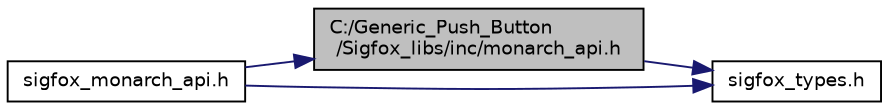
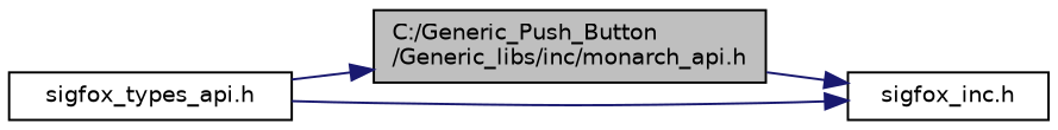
  digraph {
    rankdir=LR
    node [color=black fillcolor=white fontname=Helvetica fontsize=10 shape=record style=filled]
    edge [color=midnightblue fontname=Helvetica fontsize=10 labelfontname=Helvetica labelfontsize=10 style=solid]
-   n1 [fillcolor=grey75 fontcolor=black height=0.2 label="C:/Generic_Push_Button\l/Sigfox_libs/inc/monarch_api.h" width=0.4]
-   n2 [height=0.2 label="sigfox_types.h" width=0.4]
-   n3 [height=0.2 label="sigfox_monarch_api.h" width=0.4]
+   n1 [fillcolor=grey75 fontcolor=black height=0.2 label="C:/Generic_Push_Button\l/Generic_libs/inc/monarch_api.h" width=0.4]
+   n2 [height=0.2 label="sigfox_inc.h" width=0.4]
+   n3 [height=0.2 label="sigfox_types_api.h" width=0.4]
    n1 -> n2
    n3 -> n1
    n3 -> n2
  }
